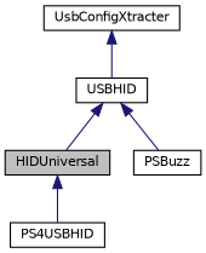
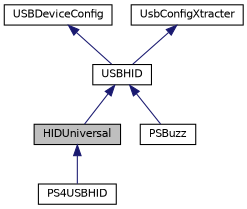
  digraph {
    node [color=black fillcolor=white fontname=Helvetica fontsize=10 shape=record style=filled]
    edge [color=midnightblue dir=back fontname=Helvetica fontsize=10 labelfontname=Helvetica labelfontsize=10 style=solid]
    n1 [fillcolor=grey75 fontcolor=black height=0.2 label=HIDUniversal width=0.4]
    n2 [height=0.2 label=PS4USBHID width=0.4]
    n3 [height=0.2 label=PSBuzz width=0.4]
    n4 [height=0.2 label=USBHID width=0.4]
+   n5 [height=0.2 label=USBDeviceConfig width=0.4]
    n6 [height=0.2 label=UsbConfigXtracter width=0.4]
    n1 -> n2
    n4 -> n1
    n4 -> n3
+   n5 -> n4
    n6 -> n4
  }
